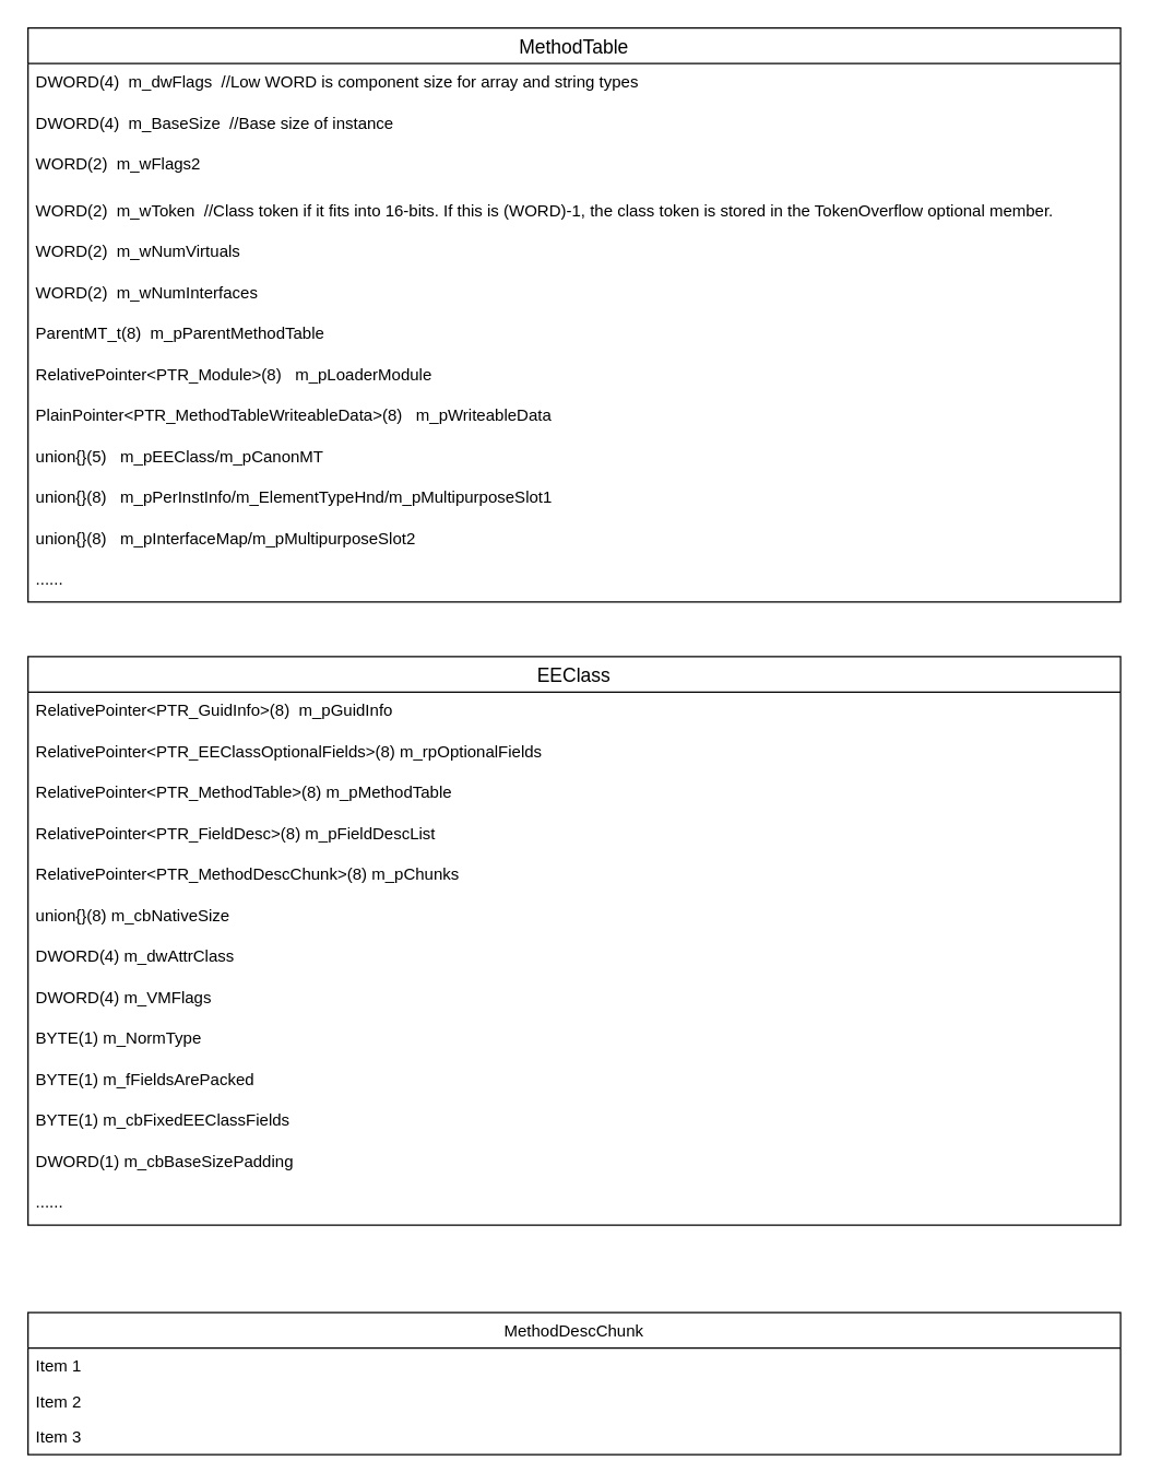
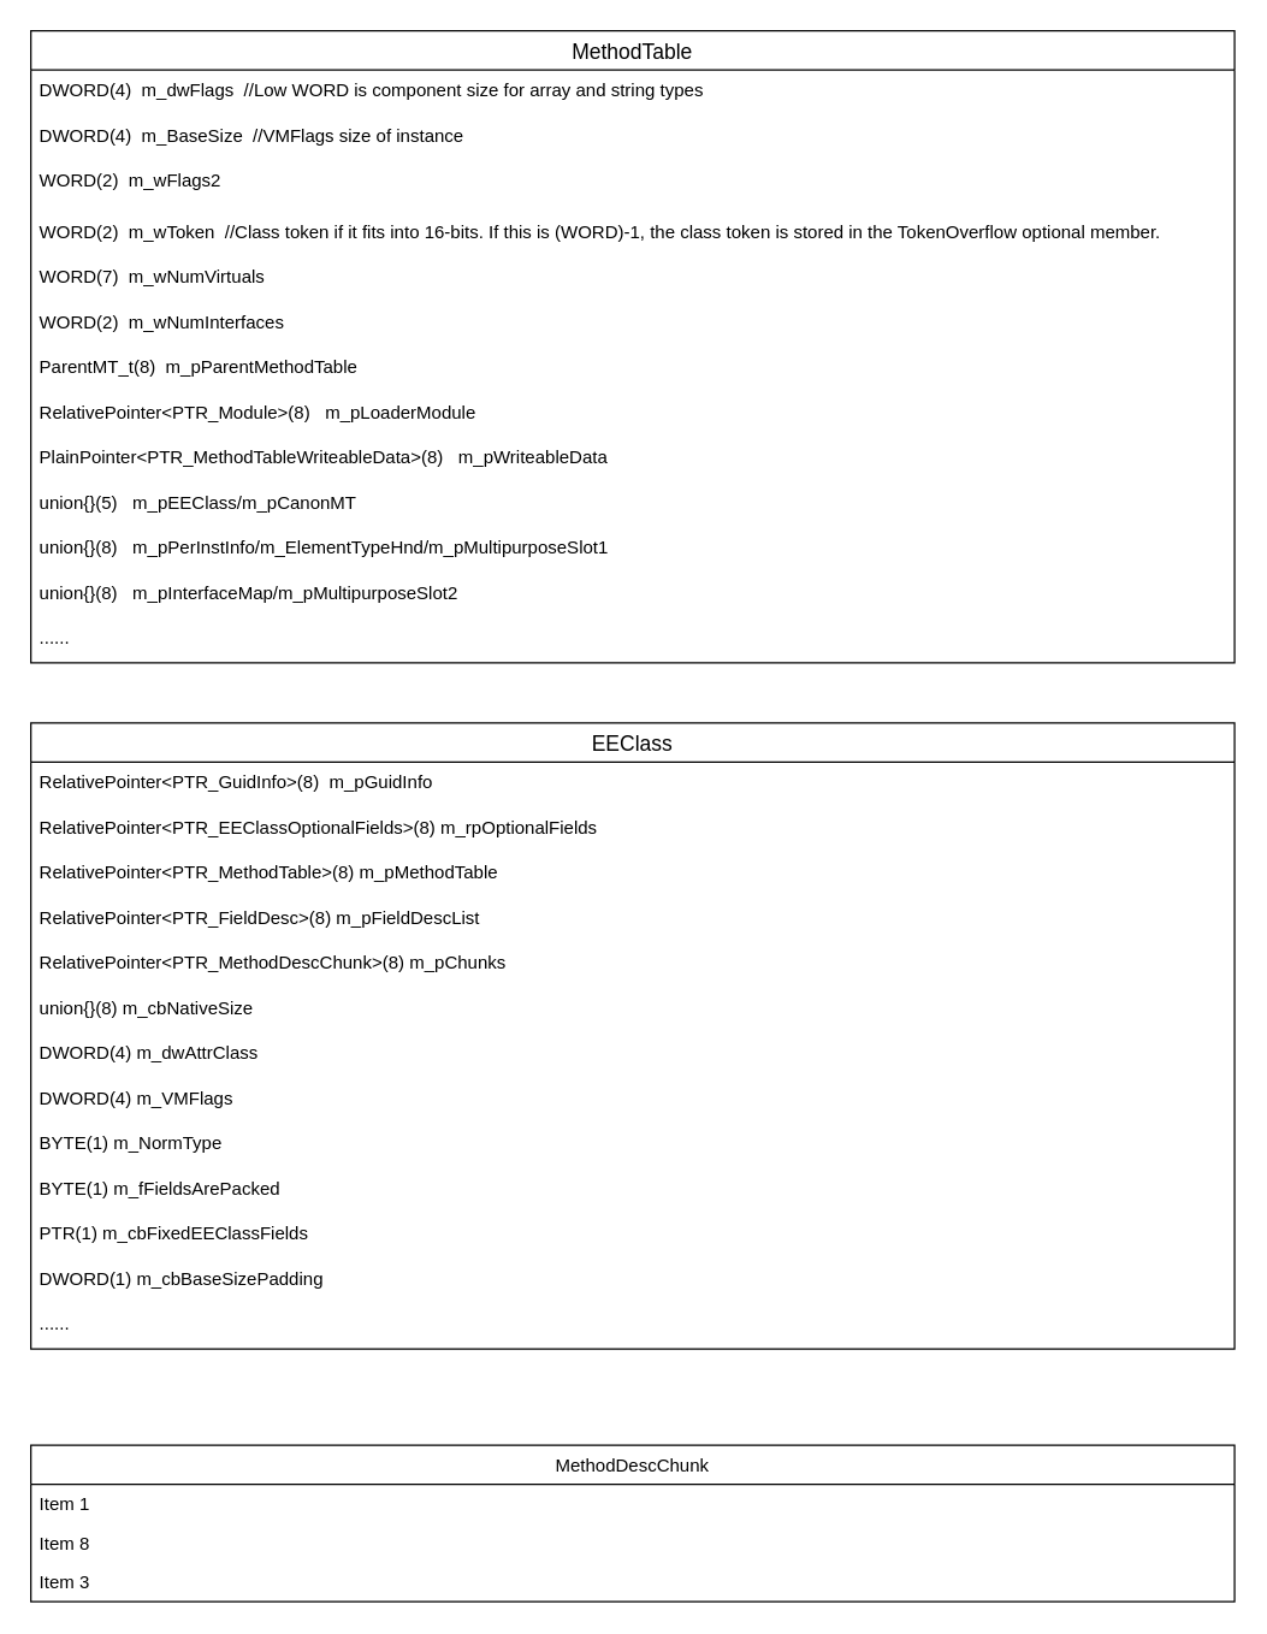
  <mxCell id="0" />
  <mxCell id="1" parent="0" />
  <mxCell id="2" value="MethodTable" style="swimlane;fontStyle=0;childLayout=stackLayout;horizontal=1;startSize=26;horizontalStack=0;resizeParent=1;resizeParentMax=0;resizeLast=0;collapsible=1;marginBottom=0;align=center;fontSize=14;" vertex="1" parent="1"><mxGeometry x="20" y="20" width="800" height="420" as="geometry" /></mxCell>
  <mxCell id="3" value="DWORD(4)  m_dwFlags  //Low WORD is component size for array and string types" style="text;strokeColor=none;fillColor=none;spacingLeft=4;spacingRight=4;overflow=hidden;rotatable=0;points=[[0,0.5],[1,0.5]];portConstraint=eastwest;fontSize=12;" vertex="1" parent="2"><mxGeometry y="26" width="800" height="30" as="geometry" /></mxCell>
- <mxCell id="4" value="DWORD(4)  m_BaseSize  //Base size of instance" style="text;strokeColor=none;fillColor=none;spacingLeft=4;spacingRight=4;overflow=hidden;rotatable=0;points=[[0,0.5],[1,0.5]];portConstraint=eastwest;fontSize=12;" vertex="1" parent="2"><mxGeometry y="56" width="800" height="30" as="geometry" /></mxCell>
+ <mxCell id="4" value="DWORD(4)  m_BaseSize  //VMFlags size of instance" style="text;strokeColor=none;fillColor=none;spacingLeft=4;spacingRight=4;overflow=hidden;rotatable=0;points=[[0,0.5],[1,0.5]];portConstraint=eastwest;fontSize=12;" vertex="1" parent="2"><mxGeometry y="56" width="800" height="30" as="geometry" /></mxCell>
  <mxCell id="5" value="WORD(2)  m_wFlags2  " style="text;strokeColor=none;fillColor=none;spacingLeft=4;spacingRight=4;overflow=hidden;rotatable=0;points=[[0,0.5],[1,0.5]];portConstraint=eastwest;fontSize=12;" vertex="1" parent="2"><mxGeometry y="86" width="800" height="34" as="geometry" /></mxCell>
  <mxCell id="6" value="WORD(2)  m_wToken  //Class token if it fits into 16-bits. If this is (WORD)-1, the class token is stored in the TokenOverflow optional member." style="text;strokeColor=none;fillColor=none;spacingLeft=4;spacingRight=4;overflow=hidden;rotatable=0;points=[[0,0.5],[1,0.5]];portConstraint=eastwest;fontSize=12;" vertex="1" parent="2"><mxGeometry y="120" width="800" height="30" as="geometry" /></mxCell>
- <mxCell id="7" value="WORD(2)  m_wNumVirtuals" style="text;strokeColor=none;fillColor=none;spacingLeft=4;spacingRight=4;overflow=hidden;rotatable=0;points=[[0,0.5],[1,0.5]];portConstraint=eastwest;fontSize=12;" vertex="1" parent="2"><mxGeometry y="150" width="800" height="30" as="geometry" /></mxCell>
+ <mxCell id="7" value="WORD(7)  m_wNumVirtuals" style="text;strokeColor=none;fillColor=none;spacingLeft=4;spacingRight=4;overflow=hidden;rotatable=0;points=[[0,0.5],[1,0.5]];portConstraint=eastwest;fontSize=12;" vertex="1" parent="2"><mxGeometry y="150" width="800" height="30" as="geometry" /></mxCell>
  <mxCell id="8" value="WORD(2)  m_wNumInterfaces" style="text;strokeColor=none;fillColor=none;spacingLeft=4;spacingRight=4;overflow=hidden;rotatable=0;points=[[0,0.5],[1,0.5]];portConstraint=eastwest;fontSize=12;" vertex="1" parent="2"><mxGeometry y="180" width="800" height="30" as="geometry" /></mxCell>
  <mxCell id="9" value="ParentMT_t(8)  m_pParentMethodTable" style="text;strokeColor=none;fillColor=none;spacingLeft=4;spacingRight=4;overflow=hidden;rotatable=0;points=[[0,0.5],[1,0.5]];portConstraint=eastwest;fontSize=12;" vertex="1" parent="2"><mxGeometry y="210" width="800" height="30" as="geometry" /></mxCell>
  <mxCell id="10" value="RelativePointer&lt;PTR_Module&gt;(8)   m_pLoaderModule" style="text;strokeColor=none;fillColor=none;spacingLeft=4;spacingRight=4;overflow=hidden;rotatable=0;points=[[0,0.5],[1,0.5]];portConstraint=eastwest;fontSize=12;" vertex="1" parent="2"><mxGeometry y="240" width="800" height="30" as="geometry" /></mxCell>
  <mxCell id="11" value="PlainPointer&lt;PTR_MethodTableWriteableData&gt;(8)   m_pWriteableData" style="text;strokeColor=none;fillColor=none;spacingLeft=4;spacingRight=4;overflow=hidden;rotatable=0;points=[[0,0.5],[1,0.5]];portConstraint=eastwest;fontSize=12;" vertex="1" parent="2"><mxGeometry y="270" width="800" height="30" as="geometry" /></mxCell>
  <mxCell id="12" value="union{}(5)   m_pEEClass/m_pCanonMT" style="text;strokeColor=none;fillColor=none;spacingLeft=4;spacingRight=4;overflow=hidden;rotatable=0;points=[[0,0.5],[1,0.5]];portConstraint=eastwest;fontSize=12;" vertex="1" parent="2"><mxGeometry y="300" width="800" height="30" as="geometry" /></mxCell>
  <mxCell id="13" value="union{}(8)   m_pPerInstInfo/m_ElementTypeHnd/m_pMultipurposeSlot1" style="text;strokeColor=none;fillColor=none;spacingLeft=4;spacingRight=4;overflow=hidden;rotatable=0;points=[[0,0.5],[1,0.5]];portConstraint=eastwest;fontSize=12;" vertex="1" parent="2"><mxGeometry y="330" width="800" height="30" as="geometry" /></mxCell>
  <mxCell id="14" value="union{}(8)   m_pInterfaceMap/m_pMultipurposeSlot2" style="text;strokeColor=none;fillColor=none;spacingLeft=4;spacingRight=4;overflow=hidden;rotatable=0;points=[[0,0.5],[1,0.5]];portConstraint=eastwest;fontSize=12;" vertex="1" parent="2"><mxGeometry y="360" width="800" height="30" as="geometry" /></mxCell>
  <mxCell id="15" value="......" style="text;strokeColor=none;fillColor=none;spacingLeft=4;spacingRight=4;overflow=hidden;rotatable=0;points=[[0,0.5],[1,0.5]];portConstraint=eastwest;fontSize=12;" vertex="1" parent="2"><mxGeometry y="390" width="800" height="30" as="geometry" /></mxCell>
  <mxCell id="16" value="MethodDescChunk" style="swimlane;fontStyle=0;childLayout=stackLayout;horizontal=1;startSize=26;fillColor=none;horizontalStack=0;resizeParent=1;resizeParentMax=0;resizeLast=0;collapsible=1;marginBottom=0;" vertex="1" parent="1"><mxGeometry x="20" y="960" width="800" height="104" as="geometry" /></mxCell>
  <mxCell id="17" value="Item 1" style="text;strokeColor=none;fillColor=none;align=left;verticalAlign=top;spacingLeft=4;spacingRight=4;overflow=hidden;rotatable=0;points=[[0,0.5],[1,0.5]];portConstraint=eastwest;" vertex="1" parent="16"><mxGeometry y="26" width="800" height="26" as="geometry" /></mxCell>
- <mxCell id="18" value="Item 2" style="text;strokeColor=none;fillColor=none;align=left;verticalAlign=top;spacingLeft=4;spacingRight=4;overflow=hidden;rotatable=0;points=[[0,0.5],[1,0.5]];portConstraint=eastwest;" vertex="1" parent="16"><mxGeometry y="52" width="800" height="26" as="geometry" /></mxCell>
+ <mxCell id="18" value="Item 8" style="text;strokeColor=none;fillColor=none;align=left;verticalAlign=top;spacingLeft=4;spacingRight=4;overflow=hidden;rotatable=0;points=[[0,0.5],[1,0.5]];portConstraint=eastwest;" vertex="1" parent="16"><mxGeometry y="52" width="800" height="26" as="geometry" /></mxCell>
  <mxCell id="19" value="Item 3" style="text;strokeColor=none;fillColor=none;align=left;verticalAlign=top;spacingLeft=4;spacingRight=4;overflow=hidden;rotatable=0;points=[[0,0.5],[1,0.5]];portConstraint=eastwest;" vertex="1" parent="16"><mxGeometry y="78" width="800" height="26" as="geometry" /></mxCell>
  <mxCell id="20" value="EEClass" style="swimlane;fontStyle=0;childLayout=stackLayout;horizontal=1;startSize=26;horizontalStack=0;resizeParent=1;resizeParentMax=0;resizeLast=0;collapsible=1;marginBottom=0;align=center;fontSize=14;" vertex="1" parent="1"><mxGeometry x="20" y="480" width="800" height="416" as="geometry" /></mxCell>
  <mxCell id="21" value="RelativePointer&lt;PTR_GuidInfo&gt;(8)  m_pGuidInfo" style="text;strokeColor=none;fillColor=none;spacingLeft=4;spacingRight=4;overflow=hidden;rotatable=0;points=[[0,0.5],[1,0.5]];portConstraint=eastwest;fontSize=12;" vertex="1" parent="20"><mxGeometry y="26" width="800" height="30" as="geometry" /></mxCell>
  <mxCell id="22" value="RelativePointer&lt;PTR_EEClassOptionalFields&gt;(8) m_rpOptionalFields" style="text;strokeColor=none;fillColor=none;spacingLeft=4;spacingRight=4;overflow=hidden;rotatable=0;points=[[0,0.5],[1,0.5]];portConstraint=eastwest;fontSize=12;" vertex="1" parent="20"><mxGeometry y="56" width="800" height="30" as="geometry" /></mxCell>
  <mxCell id="23" value="RelativePointer&lt;PTR_MethodTable&gt;(8) m_pMethodTable" style="text;strokeColor=none;fillColor=none;spacingLeft=4;spacingRight=4;overflow=hidden;rotatable=0;points=[[0,0.5],[1,0.5]];portConstraint=eastwest;fontSize=12;" vertex="1" parent="20"><mxGeometry y="86" width="800" height="30" as="geometry" /></mxCell>
  <mxCell id="24" value="RelativePointer&lt;PTR_FieldDesc&gt;(8) m_pFieldDescList" style="text;strokeColor=none;fillColor=none;spacingLeft=4;spacingRight=4;overflow=hidden;rotatable=0;points=[[0,0.5],[1,0.5]];portConstraint=eastwest;fontSize=12;" vertex="1" parent="20"><mxGeometry y="116" width="800" height="30" as="geometry" /></mxCell>
  <mxCell id="25" value="RelativePointer&lt;PTR_MethodDescChunk&gt;(8) m_pChunks" style="text;strokeColor=none;fillColor=none;spacingLeft=4;spacingRight=4;overflow=hidden;rotatable=0;points=[[0,0.5],[1,0.5]];portConstraint=eastwest;fontSize=12;" vertex="1" parent="20"><mxGeometry y="146" width="800" height="30" as="geometry" /></mxCell>
  <mxCell id="26" value="union{}(8) m_cbNativeSize" style="text;strokeColor=none;fillColor=none;spacingLeft=4;spacingRight=4;overflow=hidden;rotatable=0;points=[[0,0.5],[1,0.5]];portConstraint=eastwest;fontSize=12;" vertex="1" parent="20"><mxGeometry y="176" width="800" height="30" as="geometry" /></mxCell>
  <mxCell id="27" value="DWORD(4) m_dwAttrClass" style="text;strokeColor=none;fillColor=none;spacingLeft=4;spacingRight=4;overflow=hidden;rotatable=0;points=[[0,0.5],[1,0.5]];portConstraint=eastwest;fontSize=12;" vertex="1" parent="20"><mxGeometry y="206" width="800" height="30" as="geometry" /></mxCell>
  <mxCell id="28" value="DWORD(4) m_VMFlags" style="text;strokeColor=none;fillColor=none;spacingLeft=4;spacingRight=4;overflow=hidden;rotatable=0;points=[[0,0.5],[1,0.5]];portConstraint=eastwest;fontSize=12;" vertex="1" parent="20"><mxGeometry y="236" width="800" height="30" as="geometry" /></mxCell>
  <mxCell id="29" value="BYTE(1) m_NormType" style="text;strokeColor=none;fillColor=none;spacingLeft=4;spacingRight=4;overflow=hidden;rotatable=0;points=[[0,0.5],[1,0.5]];portConstraint=eastwest;fontSize=12;" vertex="1" parent="20"><mxGeometry y="266" width="800" height="30" as="geometry" /></mxCell>
  <mxCell id="30" value="BYTE(1) m_fFieldsArePacked" style="text;strokeColor=none;fillColor=none;spacingLeft=4;spacingRight=4;overflow=hidden;rotatable=0;points=[[0,0.5],[1,0.5]];portConstraint=eastwest;fontSize=12;" vertex="1" parent="20"><mxGeometry y="296" width="800" height="30" as="geometry" /></mxCell>
- <mxCell id="31" value="BYTE(1) m_cbFixedEEClassFields" style="text;strokeColor=none;fillColor=none;spacingLeft=4;spacingRight=4;overflow=hidden;rotatable=0;points=[[0,0.5],[1,0.5]];portConstraint=eastwest;fontSize=12;" vertex="1" parent="20"><mxGeometry y="326" width="800" height="30" as="geometry" /></mxCell>
+ <mxCell id="31" value="PTR(1) m_cbFixedEEClassFields" style="text;strokeColor=none;fillColor=none;spacingLeft=4;spacingRight=4;overflow=hidden;rotatable=0;points=[[0,0.5],[1,0.5]];portConstraint=eastwest;fontSize=12;" vertex="1" parent="20"><mxGeometry y="326" width="800" height="30" as="geometry" /></mxCell>
  <mxCell id="32" value="DWORD(1) m_cbBaseSizePadding" style="text;strokeColor=none;fillColor=none;spacingLeft=4;spacingRight=4;overflow=hidden;rotatable=0;points=[[0,0.5],[1,0.5]];portConstraint=eastwest;fontSize=12;" vertex="1" parent="20"><mxGeometry y="356" width="800" height="30" as="geometry" /></mxCell>
  <mxCell id="33" value="......" style="text;strokeColor=none;fillColor=none;spacingLeft=4;spacingRight=4;overflow=hidden;rotatable=0;points=[[0,0.5],[1,0.5]];portConstraint=eastwest;fontSize=12;" vertex="1" parent="20"><mxGeometry y="386" width="800" height="30" as="geometry" /></mxCell>
